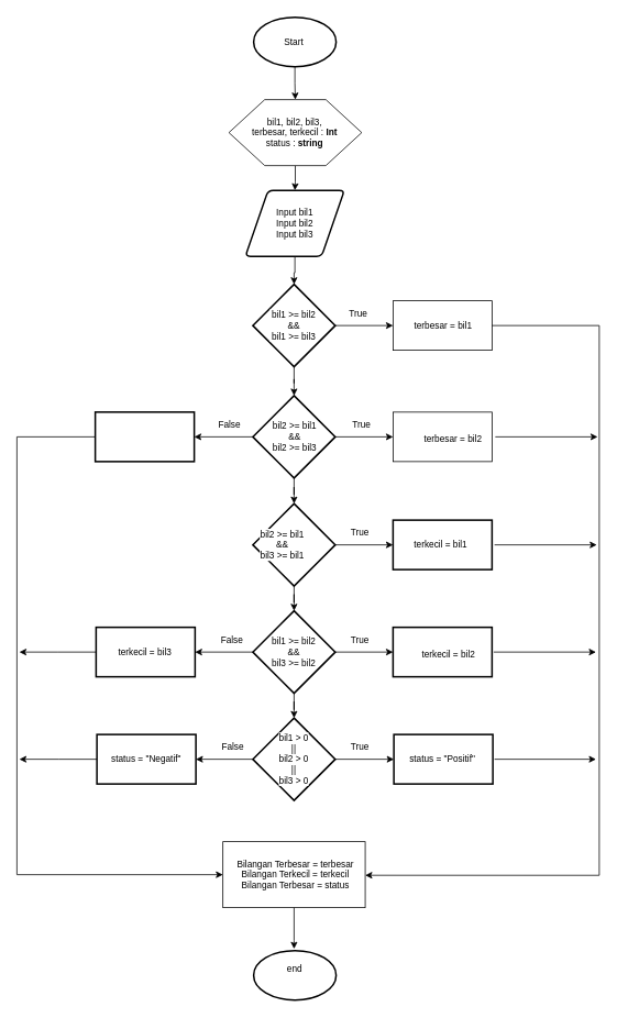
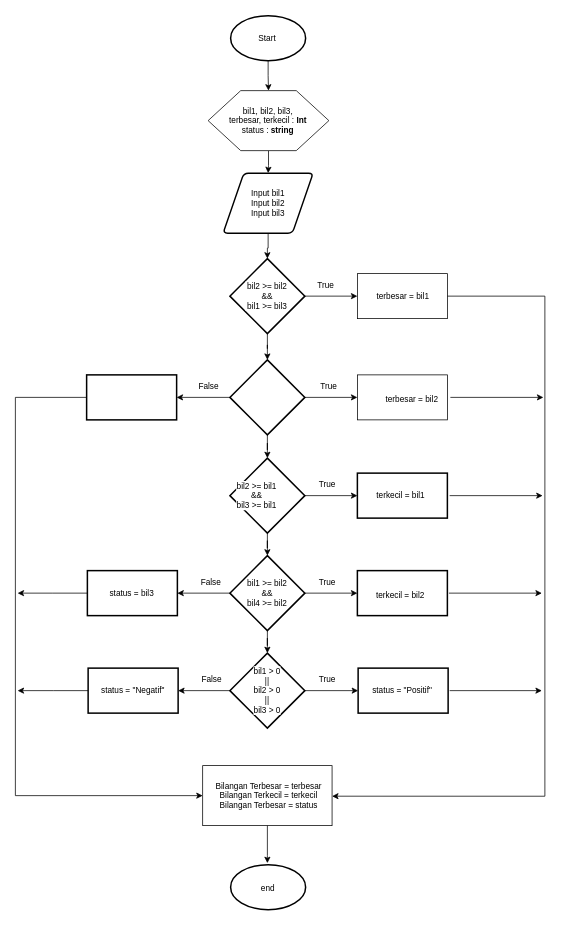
  <mxCell id="0" />
  <mxCell id="1" parent="0" />
  <mxCell id="2" value="" style="edgeStyle=orthogonalEdgeStyle;rounded=0;orthogonalLoop=1;jettySize=auto;html=1;" parent="1" source="3" target="5" edge="1"><mxGeometry relative="1" as="geometry" /></mxCell>
  <mxCell id="3" value="" style="strokeWidth=2;html=1;shape=mxgraph.flowchart.start_1;whiteSpace=wrap;" parent="1" vertex="1"><mxGeometry x="307" y="20" width="100" height="60" as="geometry" /></mxCell>
  <mxCell id="4" value="" style="edgeStyle=orthogonalEdgeStyle;rounded=0;orthogonalLoop=1;jettySize=auto;html=1;" parent="1" source="5" target="7" edge="1"><mxGeometry relative="1" as="geometry" /></mxCell>
  <mxCell id="5" value="" style="verticalLabelPosition=bottom;verticalAlign=top;html=1;shape=hexagon;perimeter=hexagonPerimeter2;arcSize=6;size=0.27;" parent="1" vertex="1"><mxGeometry x="277" y="120" width="161" height="80" as="geometry" /></mxCell>
  <mxCell id="6" value="" style="edgeStyle=orthogonalEdgeStyle;rounded=0;orthogonalLoop=1;jettySize=auto;html=1;" parent="1" source="7" target="10" edge="1"><mxGeometry relative="1" as="geometry" /></mxCell>
  <mxCell id="7" value="" style="shape=parallelogram;html=1;strokeWidth=2;perimeter=parallelogramPerimeter;whiteSpace=wrap;rounded=1;arcSize=12;size=0.23;" parent="1" vertex="1"><mxGeometry x="297" y="230" width="120" height="80" as="geometry" /></mxCell>
  <mxCell id="8" value="" style="edgeStyle=orthogonalEdgeStyle;rounded=0;orthogonalLoop=1;jettySize=auto;html=1;" parent="1" source="10" target="14" edge="1"><mxGeometry relative="1" as="geometry" /></mxCell>
  <mxCell id="9" value="" style="edgeStyle=orthogonalEdgeStyle;rounded=0;orthogonalLoop=1;jettySize=auto;html=1;" parent="1" source="10" target="15" edge="1"><mxGeometry relative="1" as="geometry" /></mxCell>
  <mxCell id="10" value="" style="strokeWidth=2;html=1;shape=mxgraph.flowchart.decision;whiteSpace=wrap;" parent="1" vertex="1"><mxGeometry x="306" y="344" width="100" height="100" as="geometry" /></mxCell>
  <mxCell id="11" value="" style="edgeStyle=orthogonalEdgeStyle;rounded=0;orthogonalLoop=1;jettySize=auto;html=1;" parent="1" source="14" target="17" edge="1"><mxGeometry relative="1" as="geometry" /></mxCell>
  <mxCell id="12" value="" style="edgeStyle=orthogonalEdgeStyle;shape=connector;rounded=0;orthogonalLoop=1;jettySize=auto;html=1;strokeColor=default;align=center;verticalAlign=middle;fontFamily=Helvetica;fontSize=11;fontColor=default;labelBackgroundColor=default;endArrow=classic;" parent="1" source="14" target="26" edge="1"><mxGeometry relative="1" as="geometry" /></mxCell>
  <mxCell id="13" value="" style="edgeStyle=orthogonalEdgeStyle;shape=connector;rounded=0;orthogonalLoop=1;jettySize=auto;html=1;strokeColor=default;align=center;verticalAlign=middle;fontFamily=Helvetica;fontSize=11;fontColor=default;labelBackgroundColor=default;endArrow=classic;" parent="1" source="14" target="29" edge="1"><mxGeometry relative="1" as="geometry" /></mxCell>
  <mxCell id="14" value="" style="strokeWidth=2;html=1;shape=mxgraph.flowchart.decision;whiteSpace=wrap;" parent="1" vertex="1"><mxGeometry x="306" y="479" width="100" height="100" as="geometry" /></mxCell>
  <mxCell id="15" value="" style="rounded=0;whiteSpace=wrap;html=1;" parent="1" vertex="1"><mxGeometry x="476" y="364" width="120" height="60" as="geometry" /></mxCell>
  <mxCell id="16" value="" style="edgeStyle=orthogonalEdgeStyle;shape=connector;rounded=0;orthogonalLoop=1;jettySize=auto;html=1;strokeColor=default;align=center;verticalAlign=middle;fontFamily=Helvetica;fontSize=11;fontColor=default;labelBackgroundColor=default;endArrow=classic;" parent="1" edge="1"><mxGeometry relative="1" as="geometry"><mxPoint x="600" y="529" as="sourcePoint" /><mxPoint x="724" y="529" as="targetPoint" /></mxGeometry></mxCell>
  <mxCell id="17" value="" style="rounded=0;whiteSpace=wrap;html=1;" parent="1" vertex="1"><mxGeometry x="476" y="499" width="120" height="60" as="geometry" /></mxCell>
  <mxCell id="18" value="Start" style="text;strokeColor=none;align=center;fillColor=none;html=1;verticalAlign=middle;whiteSpace=wrap;rounded=0;fontFamily=Helvetica;fontSize=11;fontColor=default;labelBackgroundColor=default;" parent="1" vertex="1"><mxGeometry x="326" y="35" width="60" height="30" as="geometry" /></mxCell>
  <mxCell id="19" value="bil1, bil2, bil3, terbesar, terkecil : &lt;b&gt;Int&lt;/b&gt;&lt;div&gt;status : &lt;b&gt;string&lt;/b&gt;&lt;/div&gt;" style="text;strokeColor=none;align=center;fillColor=none;html=1;verticalAlign=middle;whiteSpace=wrap;rounded=0;fontFamily=Helvetica;fontSize=11;fontColor=default;labelBackgroundColor=default;" parent="1" vertex="1"><mxGeometry x="304.38" y="153.5" width="106.25" height="13" as="geometry" /></mxCell>
  <mxCell id="20" value="Input bil1&lt;div&gt;Input bil2&lt;/div&gt;&lt;div&gt;Input bil3&lt;/div&gt;" style="text;strokeColor=none;align=center;fillColor=none;html=1;verticalAlign=middle;whiteSpace=wrap;rounded=0;fontFamily=Helvetica;fontSize=11;fontColor=default;labelBackgroundColor=default;" parent="1" vertex="1"><mxGeometry x="327" y="255" width="60" height="30" as="geometry" /></mxCell>
- <mxCell id="21" value="bil1 &amp;gt;= bil2 &amp;amp;&amp;amp;&lt;div&gt;bil1 &amp;gt;= bil3&lt;/div&gt;" style="text;strokeColor=none;align=center;fillColor=none;html=1;verticalAlign=middle;whiteSpace=wrap;rounded=0;fontFamily=Helvetica;fontSize=11;fontColor=default;labelBackgroundColor=default;" parent="1" vertex="1"><mxGeometry x="326" y="379" width="60" height="30" as="geometry" /></mxCell>
- <mxCell id="22" value="bil2 &amp;gt;= bil1&lt;div&gt;&amp;amp;&amp;amp;&lt;/div&gt;&lt;div&gt;bil2 &amp;gt;= bil3&lt;/div&gt;" style="text;strokeColor=none;align=center;fillColor=none;html=1;verticalAlign=middle;whiteSpace=wrap;rounded=0;fontFamily=Helvetica;fontSize=11;fontColor=default;labelBackgroundColor=default;" parent="1" vertex="1"><mxGeometry x="327" y="514" width="60" height="30" as="geometry" /></mxCell>
+ <mxCell id="21" value="bil2 &amp;gt;= bil2 &amp;amp;&amp;amp;&lt;div&gt;bil1 &amp;gt;= bil3&lt;/div&gt;" style="text;strokeColor=none;align=center;fillColor=none;html=1;verticalAlign=middle;whiteSpace=wrap;rounded=0;fontFamily=Helvetica;fontSize=11;fontColor=default;labelBackgroundColor=default;" parent="1" vertex="1"><mxGeometry x="326" y="379" width="60" height="30" as="geometry" /></mxCell>
  <mxCell id="23" value="terbesar = bil1" style="text;strokeColor=none;align=center;fillColor=none;html=1;verticalAlign=middle;whiteSpace=wrap;rounded=0;fontFamily=Helvetica;fontSize=11;fontColor=default;labelBackgroundColor=default;rotation=0;" parent="1" vertex="1"><mxGeometry x="499" y="373.5" width="76" height="41" as="geometry" /></mxCell>
  <mxCell id="24" value="terbesar = bil2" style="text;strokeColor=none;align=center;fillColor=none;html=1;verticalAlign=middle;whiteSpace=wrap;rounded=0;fontFamily=Helvetica;fontSize=11;fontColor=default;labelBackgroundColor=default;" parent="1" vertex="1"><mxGeometry x="510.5" y="514" width="76" height="36" as="geometry" /></mxCell>
  <mxCell id="25" value="" style="edgeStyle=elbowEdgeStyle;shape=connector;rounded=0;orthogonalLoop=1;jettySize=auto;html=1;strokeColor=default;align=center;verticalAlign=middle;fontFamily=Helvetica;fontSize=11;fontColor=default;labelBackgroundColor=default;endArrow=classic;entryX=0;entryY=0.5;entryDx=0;entryDy=0;" parent="1" source="26" target="66" edge="1"><mxGeometry relative="1" as="geometry"><mxPoint x="20" y="1060" as="targetPoint" /><Array as="points"><mxPoint x="20" y="800" /></Array></mxGeometry></mxCell>
  <mxCell id="26" value="" style="whiteSpace=wrap;html=1;strokeWidth=2;" parent="1" vertex="1"><mxGeometry x="115" y="499" width="120" height="60" as="geometry" /></mxCell>
  <mxCell id="27" value="" style="edgeStyle=orthogonalEdgeStyle;shape=connector;rounded=0;orthogonalLoop=1;jettySize=auto;html=1;strokeColor=default;align=center;verticalAlign=middle;fontFamily=Helvetica;fontSize=11;fontColor=default;labelBackgroundColor=default;endArrow=classic;" parent="1" source="29" target="33" edge="1"><mxGeometry relative="1" as="geometry" /></mxCell>
  <mxCell id="28" value="" style="edgeStyle=orthogonalEdgeStyle;shape=connector;rounded=0;orthogonalLoop=1;jettySize=auto;html=1;strokeColor=default;align=center;verticalAlign=middle;fontFamily=Helvetica;fontSize=11;fontColor=default;labelBackgroundColor=default;endArrow=classic;" parent="1" source="29" target="38" edge="1"><mxGeometry relative="1" as="geometry" /></mxCell>
  <mxCell id="29" value="" style="strokeWidth=2;html=1;shape=mxgraph.flowchart.decision;whiteSpace=wrap;" parent="1" vertex="1"><mxGeometry x="306" y="610" width="100" height="100" as="geometry" /></mxCell>
  <mxCell id="30" value="" style="edgeStyle=orthogonalEdgeStyle;shape=connector;rounded=0;orthogonalLoop=1;jettySize=auto;html=1;strokeColor=default;align=center;verticalAlign=middle;fontFamily=Helvetica;fontSize=11;fontColor=default;labelBackgroundColor=default;endArrow=classic;" parent="1" source="33" target="36" edge="1"><mxGeometry relative="1" as="geometry" /></mxCell>
  <mxCell id="31" value="" style="edgeStyle=orthogonalEdgeStyle;shape=connector;rounded=0;orthogonalLoop=1;jettySize=auto;html=1;strokeColor=default;align=center;verticalAlign=middle;fontFamily=Helvetica;fontSize=11;fontColor=default;labelBackgroundColor=default;endArrow=classic;" parent="1" source="33" target="40" edge="1"><mxGeometry relative="1" as="geometry" /></mxCell>
  <mxCell id="32" value="" style="edgeStyle=orthogonalEdgeStyle;shape=connector;rounded=0;orthogonalLoop=1;jettySize=auto;html=1;strokeColor=default;align=center;verticalAlign=middle;fontFamily=Helvetica;fontSize=11;fontColor=default;labelBackgroundColor=default;endArrow=classic;" parent="1" source="33" target="42" edge="1"><mxGeometry relative="1" as="geometry" /></mxCell>
  <mxCell id="33" value="" style="strokeWidth=2;html=1;shape=mxgraph.flowchart.decision;whiteSpace=wrap;" parent="1" vertex="1"><mxGeometry x="306" y="740" width="100" height="100" as="geometry" /></mxCell>
  <mxCell id="34" value="" style="edgeStyle=orthogonalEdgeStyle;shape=connector;rounded=0;orthogonalLoop=1;jettySize=auto;html=1;strokeColor=default;align=center;verticalAlign=middle;fontFamily=Helvetica;fontSize=11;fontColor=default;labelBackgroundColor=default;endArrow=classic;" parent="1" source="36" target="44" edge="1"><mxGeometry relative="1" as="geometry" /></mxCell>
  <mxCell id="35" value="" style="edgeStyle=orthogonalEdgeStyle;shape=connector;rounded=0;orthogonalLoop=1;jettySize=auto;html=1;strokeColor=default;align=center;verticalAlign=middle;fontFamily=Helvetica;fontSize=11;fontColor=default;labelBackgroundColor=default;endArrow=classic;" parent="1" source="36" target="46" edge="1"><mxGeometry relative="1" as="geometry" /></mxCell>
  <mxCell id="36" value="" style="strokeWidth=2;html=1;shape=mxgraph.flowchart.decision;whiteSpace=wrap;" parent="1" vertex="1"><mxGeometry x="306" y="870" width="100" height="100" as="geometry" /></mxCell>
  <mxCell id="37" value="" style="edgeStyle=orthogonalEdgeStyle;shape=connector;rounded=0;orthogonalLoop=1;jettySize=auto;html=1;strokeColor=default;align=center;verticalAlign=middle;fontFamily=Helvetica;fontSize=11;fontColor=default;labelBackgroundColor=default;endArrow=classic;" parent="1" edge="1"><mxGeometry relative="1" as="geometry"><mxPoint x="599" y="660" as="sourcePoint" /><mxPoint x="723" y="660" as="targetPoint" /></mxGeometry></mxCell>
  <mxCell id="38" value="" style="whiteSpace=wrap;html=1;strokeWidth=2;" parent="1" vertex="1"><mxGeometry x="476" y="630" width="120" height="60" as="geometry" /></mxCell>
  <mxCell id="39" value="" style="edgeStyle=orthogonalEdgeStyle;shape=connector;rounded=0;orthogonalLoop=1;jettySize=auto;html=1;strokeColor=default;align=center;verticalAlign=middle;fontFamily=Helvetica;fontSize=11;fontColor=default;labelBackgroundColor=default;endArrow=classic;" parent="1" edge="1"><mxGeometry relative="1" as="geometry"><mxPoint x="598" y="790" as="sourcePoint" /><mxPoint x="722" y="790" as="targetPoint" /></mxGeometry></mxCell>
  <mxCell id="40" value="" style="whiteSpace=wrap;html=1;strokeWidth=2;" parent="1" vertex="1"><mxGeometry x="476" y="760" width="120" height="60" as="geometry" /></mxCell>
  <mxCell id="41" value="" style="edgeStyle=orthogonalEdgeStyle;shape=connector;rounded=0;orthogonalLoop=1;jettySize=auto;html=1;strokeColor=default;align=center;verticalAlign=middle;fontFamily=Helvetica;fontSize=11;fontColor=default;labelBackgroundColor=default;endArrow=classic;exitX=0;exitY=0.5;exitDx=0;exitDy=0;" parent="1" source="42" edge="1"><mxGeometry relative="1" as="geometry"><mxPoint x="109" y="790" as="sourcePoint" /><mxPoint x="23" y="790" as="targetPoint" /></mxGeometry></mxCell>
  <mxCell id="42" value="" style="whiteSpace=wrap;html=1;strokeWidth=2;" parent="1" vertex="1"><mxGeometry x="116" y="760" width="120" height="60" as="geometry" /></mxCell>
  <mxCell id="43" value="" style="edgeStyle=orthogonalEdgeStyle;shape=connector;rounded=0;orthogonalLoop=1;jettySize=auto;html=1;strokeColor=default;align=center;verticalAlign=middle;fontFamily=Helvetica;fontSize=11;fontColor=default;labelBackgroundColor=default;endArrow=classic;" parent="1" edge="1"><mxGeometry relative="1" as="geometry"><mxPoint x="599" y="920" as="sourcePoint" /><mxPoint x="722" y="920" as="targetPoint" /></mxGeometry></mxCell>
  <mxCell id="44" value="" style="whiteSpace=wrap;html=1;strokeWidth=2;" parent="1" vertex="1"><mxGeometry x="477" y="890" width="120" height="60" as="geometry" /></mxCell>
  <mxCell id="45" value="" style="edgeStyle=orthogonalEdgeStyle;shape=connector;rounded=0;orthogonalLoop=1;jettySize=auto;html=1;strokeColor=default;align=center;verticalAlign=middle;fontFamily=Helvetica;fontSize=11;fontColor=default;labelBackgroundColor=default;endArrow=classic;exitX=0;exitY=0.5;exitDx=0;exitDy=0;" parent="1" source="46" edge="1"><mxGeometry relative="1" as="geometry"><mxPoint x="110" y="920" as="sourcePoint" /><mxPoint x="23" y="920" as="targetPoint" /></mxGeometry></mxCell>
  <mxCell id="46" value="" style="whiteSpace=wrap;html=1;strokeWidth=2;" parent="1" vertex="1"><mxGeometry x="117" y="890" width="120" height="60" as="geometry" /></mxCell>
  <mxCell id="47" value="" style="strokeWidth=2;html=1;shape=mxgraph.flowchart.start_1;whiteSpace=wrap;" parent="1" vertex="1"><mxGeometry x="307" y="1152" width="100" height="60" as="geometry" /></mxCell>
  <mxCell id="48" value="bil2 &amp;gt;= bil1&lt;div&gt;&amp;amp;&amp;amp;&lt;/div&gt;&lt;div&gt;bil3 &amp;gt;= bil1&lt;/div&gt;" style="text;strokeColor=none;align=center;fillColor=none;html=1;verticalAlign=middle;whiteSpace=wrap;rounded=0;fontFamily=Helvetica;fontSize=11;fontColor=default;labelBackgroundColor=default;" parent="1" vertex="1"><mxGeometry x="312" y="645" width="60" height="30" as="geometry" /></mxCell>
- <mxCell id="49" value="bil1 &amp;gt;= bil2&lt;div&gt;&amp;amp;&amp;amp;&lt;/div&gt;&lt;div&gt;bil3 &amp;gt;= bil2&lt;/div&gt;" style="text;strokeColor=none;align=center;fillColor=none;html=1;verticalAlign=middle;whiteSpace=wrap;rounded=0;fontFamily=Helvetica;fontSize=11;fontColor=default;labelBackgroundColor=default;" parent="1" vertex="1"><mxGeometry x="326" y="775" width="60" height="30" as="geometry" /></mxCell>
+ <mxCell id="49" value="bil1 &amp;gt;= bil2&lt;div&gt;&amp;amp;&amp;amp;&lt;/div&gt;&lt;div&gt;bil4 &amp;gt;= bil2&lt;/div&gt;" style="text;strokeColor=none;align=center;fillColor=none;html=1;verticalAlign=middle;whiteSpace=wrap;rounded=0;fontFamily=Helvetica;fontSize=11;fontColor=default;labelBackgroundColor=default;" parent="1" vertex="1"><mxGeometry x="326" y="775" width="60" height="30" as="geometry" /></mxCell>
  <mxCell id="50" value="terkecil = bil1" style="text;strokeColor=none;align=center;fillColor=none;html=1;verticalAlign=middle;whiteSpace=wrap;rounded=0;fontFamily=Helvetica;fontSize=11;fontColor=default;labelBackgroundColor=default;" parent="1" vertex="1"><mxGeometry x="495.5" y="642" width="76" height="35" as="geometry" /></mxCell>
- <mxCell id="51" value="terkecil = bil2" style="text;strokeColor=none;align=center;fillColor=none;html=1;verticalAlign=middle;whiteSpace=wrap;rounded=0;fontFamily=Helvetica;fontSize=11;fontColor=default;labelBackgroundColor=default;" parent="1" vertex="1"><mxGeometry x="510" y="778" width="67" height="30" as="geometry" /></mxCell>
- <mxCell id="52" value="terkecil = bil3" style="text;strokeColor=none;align=center;fillColor=none;html=1;verticalAlign=middle;whiteSpace=wrap;rounded=0;fontFamily=Helvetica;fontSize=11;fontColor=default;labelBackgroundColor=default;" parent="1" vertex="1"><mxGeometry x="137.5" y="775" width="75" height="30" as="geometry" /></mxCell>
+ <mxCell id="51" value="terkecil = bil2" style="text;strokeColor=none;align=center;fillColor=none;html=1;verticalAlign=middle;whiteSpace=wrap;rounded=0;fontFamily=Helvetica;fontSize=11;fontColor=default;labelBackgroundColor=default;" parent="1" vertex="1"><mxGeometry x="500" y="778" width="67" height="30" as="geometry" /></mxCell>
+ <mxCell id="52" value="status = bil3" style="text;strokeColor=none;align=center;fillColor=none;html=1;verticalAlign=middle;whiteSpace=wrap;rounded=0;fontFamily=Helvetica;fontSize=11;fontColor=default;labelBackgroundColor=default;" parent="1" vertex="1"><mxGeometry x="137.5" y="775" width="75" height="30" as="geometry" /></mxCell>
  <mxCell id="53" value="status = &quot;Positif&quot;" style="text;strokeColor=none;align=center;fillColor=none;html=1;verticalAlign=middle;whiteSpace=wrap;rounded=0;fontFamily=Helvetica;fontSize=11;fontColor=default;labelBackgroundColor=default;" parent="1" vertex="1"><mxGeometry x="491" y="905" width="90" height="30" as="geometry" /></mxCell>
  <mxCell id="54" value="status = &quot;Negatif&quot;" style="text;strokeColor=none;align=center;fillColor=none;html=1;verticalAlign=middle;whiteSpace=wrap;rounded=0;fontFamily=Helvetica;fontSize=11;fontColor=default;labelBackgroundColor=default;" parent="1" vertex="1"><mxGeometry x="131" y="905" width="92" height="30" as="geometry" /></mxCell>
  <mxCell id="55" value="bil1 &amp;gt; 0&lt;div&gt;||&lt;/div&gt;&lt;div&gt;bil2 &amp;gt; 0&lt;/div&gt;&lt;div&gt;||&lt;/div&gt;&lt;div&gt;bil3 &amp;gt; 0&lt;/div&gt;" style="text;strokeColor=none;align=center;fillColor=none;html=1;verticalAlign=middle;whiteSpace=wrap;rounded=0;fontFamily=Helvetica;fontSize=11;fontColor=default;labelBackgroundColor=default;" parent="1" vertex="1"><mxGeometry x="310" y="905" width="92" height="30" as="geometry" /></mxCell>
- <mxCell id="56" value="end" style="text;strokeColor=none;align=center;fillColor=none;html=1;verticalAlign=middle;whiteSpace=wrap;rounded=0;fontFamily=Helvetica;fontSize=11;fontColor=default;labelBackgroundColor=default;" parent="1" vertex="1"><mxGeometry x="311" y="1159" width="92" height="30" as="geometry" /></mxCell>
+ <mxCell id="56" value="end" style="text;strokeColor=none;align=center;fillColor=none;html=1;verticalAlign=middle;whiteSpace=wrap;rounded=0;fontFamily=Helvetica;fontSize=11;fontColor=default;labelBackgroundColor=default;" parent="1" vertex="1"><mxGeometry x="311" y="1169" width="92" height="30" as="geometry" /></mxCell>
  <mxCell id="57" value="True" style="text;strokeColor=none;align=center;fillColor=none;html=1;verticalAlign=middle;whiteSpace=wrap;rounded=0;fontFamily=Helvetica;fontSize=11;fontColor=default;labelBackgroundColor=default;" parent="1" vertex="1"><mxGeometry x="403.5" y="364" width="60" height="30" as="geometry" /></mxCell>
  <mxCell id="58" value="True" style="text;strokeColor=none;align=center;fillColor=none;html=1;verticalAlign=middle;whiteSpace=wrap;rounded=0;fontFamily=Helvetica;fontSize=11;fontColor=default;labelBackgroundColor=default;" parent="1" vertex="1"><mxGeometry x="407.5" y="499" width="60" height="30" as="geometry" /></mxCell>
  <mxCell id="59" value="False" style="text;strokeColor=none;align=center;fillColor=none;html=1;verticalAlign=middle;whiteSpace=wrap;rounded=0;fontFamily=Helvetica;fontSize=11;fontColor=default;labelBackgroundColor=default;" parent="1" vertex="1"><mxGeometry x="247.5" y="499" width="60" height="30" as="geometry" /></mxCell>
  <mxCell id="60" value="True" style="text;strokeColor=none;align=center;fillColor=none;html=1;verticalAlign=middle;whiteSpace=wrap;rounded=0;fontFamily=Helvetica;fontSize=11;fontColor=default;labelBackgroundColor=default;" parent="1" vertex="1"><mxGeometry x="406" y="630" width="60" height="30" as="geometry" /></mxCell>
  <mxCell id="61" value="True" style="text;strokeColor=none;align=center;fillColor=none;html=1;verticalAlign=middle;whiteSpace=wrap;rounded=0;fontFamily=Helvetica;fontSize=11;fontColor=default;labelBackgroundColor=default;" parent="1" vertex="1"><mxGeometry x="406" y="760" width="60" height="30" as="geometry" /></mxCell>
  <mxCell id="62" value="True" style="text;strokeColor=none;align=center;fillColor=none;html=1;verticalAlign=middle;whiteSpace=wrap;rounded=0;fontFamily=Helvetica;fontSize=11;fontColor=default;labelBackgroundColor=default;" parent="1" vertex="1"><mxGeometry x="406" y="890" width="60" height="30" as="geometry" /></mxCell>
  <mxCell id="63" value="False" style="text;strokeColor=none;align=center;fillColor=none;html=1;verticalAlign=middle;whiteSpace=wrap;rounded=0;fontFamily=Helvetica;fontSize=11;fontColor=default;labelBackgroundColor=default;" parent="1" vertex="1"><mxGeometry x="251" y="760" width="60" height="30" as="geometry" /></mxCell>
  <mxCell id="64" value="False" style="text;strokeColor=none;align=center;fillColor=none;html=1;verticalAlign=middle;whiteSpace=wrap;rounded=0;fontFamily=Helvetica;fontSize=11;fontColor=default;labelBackgroundColor=default;" parent="1" vertex="1"><mxGeometry x="251.5" y="890" width="60" height="30" as="geometry" /></mxCell>
  <mxCell id="65" value="" style="endArrow=classic;html=1;rounded=0;strokeColor=default;align=center;verticalAlign=middle;fontFamily=Helvetica;fontSize=11;fontColor=default;labelBackgroundColor=default;edgeStyle=orthogonalEdgeStyle;exitX=1;exitY=0.5;exitDx=0;exitDy=0;" parent="1" source="15" edge="1"><mxGeometry width="50" height="50" relative="1" as="geometry"><mxPoint x="628.37" y="394" as="sourcePoint" /><mxPoint x="442.25" y="1060.76" as="targetPoint" /><Array as="points"><mxPoint x="726" y="394" /><mxPoint x="726" y="1061" /></Array></mxGeometry></mxCell>
  <mxCell id="66" value="" style="whiteSpace=wrap;html=1;fontFamily=Helvetica;fontSize=11;fontColor=default;labelBackgroundColor=default;" parent="1" vertex="1"><mxGeometry x="269.75" y="1020" width="172.5" height="80" as="geometry" /></mxCell>
  <mxCell id="67" value="" style="edgeStyle=orthogonalEdgeStyle;shape=connector;rounded=0;orthogonalLoop=1;jettySize=auto;html=1;strokeColor=default;align=center;verticalAlign=middle;fontFamily=Helvetica;fontSize=11;fontColor=default;labelBackgroundColor=default;endArrow=classic;" parent="1" edge="1"><mxGeometry relative="1" as="geometry"><mxPoint x="356" y="1100" as="sourcePoint" /><mxPoint x="356" y="1150" as="targetPoint" /><Array as="points"><mxPoint x="356" y="1140" /><mxPoint x="356" y="1140" /></Array></mxGeometry></mxCell>
  <mxCell id="68" value="Bilangan Terbesar = terbesar&lt;div&gt;Bilangan Terkecil = terkecil&lt;/div&gt;&lt;div&gt;Bilangan Terbesar = status&lt;/div&gt;" style="text;strokeColor=none;align=center;fillColor=none;html=1;verticalAlign=middle;whiteSpace=wrap;rounded=0;fontFamily=Helvetica;fontSize=11;fontColor=default;labelBackgroundColor=default;" parent="1" vertex="1"><mxGeometry x="282.5" y="1045" width="150" height="30" as="geometry" /></mxCell>
